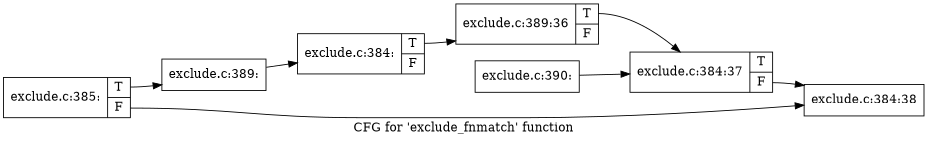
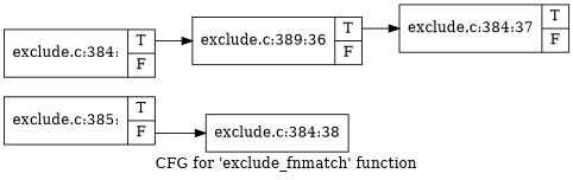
  digraph {
    label="CFG for 'exclude_fnmatch' function"
    rankdir=LR
    node [shape=record]
    edge [tailport=s0]
    n1 [label="{exclude.c:385:|{<s0>T|<s1>F}}"]
    n2 [label="{exclude.c:384:38}"]
-   n3 [label="{exclude.c:389:}"]
    n4 [label="{exclude.c:384:|{<s0>T|<s1>F}}"]
    n5 [label="{exclude.c:389:36|{<s0>T|<s1>F}}"]
    n6 [label="{exclude.c:384:37|{<s0>T|<s1>F}}"]
-   n7 [label="{exclude.c:390:}"]
    n1 -> n2 [tailport=s1]
-   n1 -> n3
-   n3 -> n4
    n4 -> n5
    n5 -> n6
-   n6 -> n2 [tailport=s1]
-   n7 -> n6
  }
